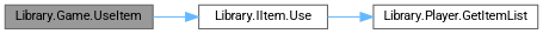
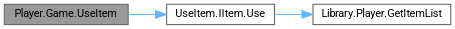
  digraph {
    fontname=Roboto
    rankdir=LR
    node [color=grey40 fillcolor=white fontname=Roboto fontsize=10 shape=box style=filled]
    edge [color=steelblue1 fontname=Roboto fontsize=10 labelfontname=Helvetica labelfontsize=10 style=solid]
-   n1 [color=gray40 fillcolor=grey60 fontcolor=black height=0.2 label="Library.Game.UseItem" width=0.4]
-   n2 [height=0.2 label="Library.IItem.Use" width=0.4]
+   n1 [color=gray40 fillcolor=grey60 fontcolor=black height=0.2 label="Player.Game.UseItem" width=0.4]
+   n2 [height=0.2 label="UseItem.IItem.Use" width=0.4]
    n3 [height=0.2 label="Library.Player.GetItemList" width=0.4]
    n1 -> n2
    n2 -> n3
  }
